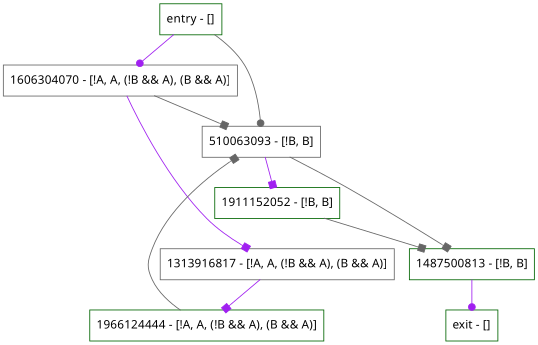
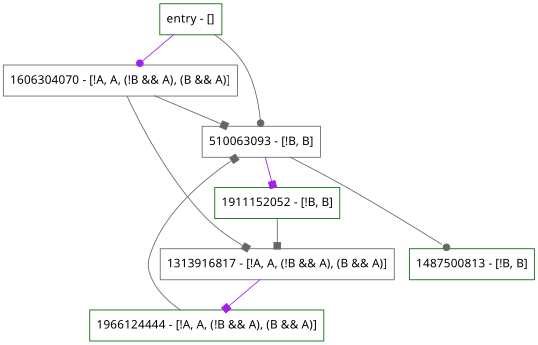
  digraph {
    fontname="Noto Sans"
    node [color=darkgreen fontname="Noto Sans" shape=record]
    edge [arrowhead=box color=purple fontname="Noto Sans"]
    n1 [label="entry - []"]
    n2 [color=gray40 label="1606304070 - [!A, A, (!B && A), (B && A)]"]
    n3 [color=gray40 label="510063093 - [!B, B]"]
    n4 [color=gray40 label="1313916817 - [!A, A, (!B && A), (B && A)]"]
-   n5 [label="exit - []"]
    n6 [label="1911152052 - [!B, B]"]
    n7 [label="1487500813 - [!B, B]"]
    n8 [label="1966124444 - [!A, A, (!B && A), (B && A)]"]
    n1 -> n2 [arrowhead=dot]
    n1 -> n3 [arrowhead=dot color=gray40]
    n2 -> n3 [color=gray40]
-   n2 -> n4
+   n2 -> n4 [color=gray40]
    n3 -> n6
-   n3 -> n7 [color=gray40]
+   n3 -> n7 [arrowhead=dot color=gray40]
    n4 -> n8
-   n6 -> n7 [color=gray40]
-   n7 -> n5 [arrowhead=dot]
+   n6 -> n4 [color=gray40]
    n8 -> n3 [color=gray40]
  }
